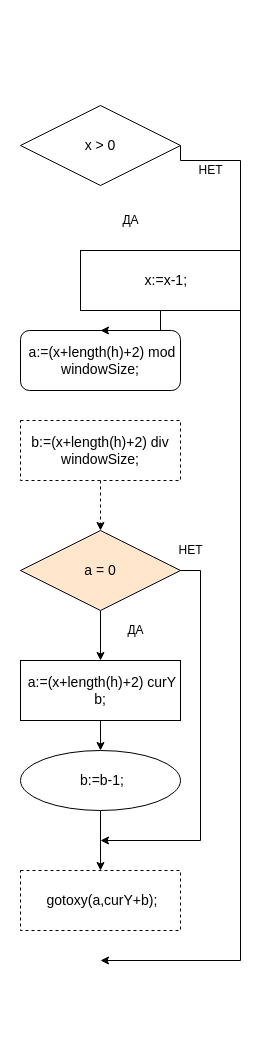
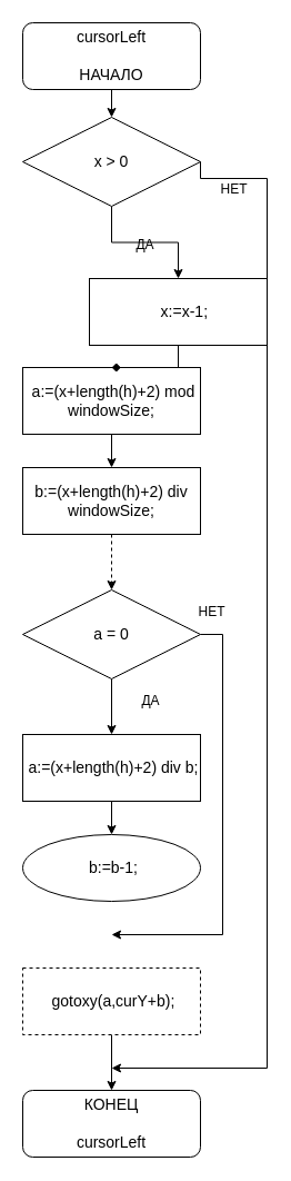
  <mxCell id="0" />
  <mxCell id="1" parent="0" />
+ <mxCell id="2" style="edgeStyle=orthogonalEdgeStyle;rounded=0;orthogonalLoop=1;jettySize=auto;html=1;exitX=0.5;exitY=1;exitDx=0;exitDy=0;entryX=0.5;entryY=0;entryDx=0;entryDy=0;" edge="1" parent="1" source="3" target="6"><mxGeometry relative="1" as="geometry" /></mxCell>
+ <mxCell id="3" value="&lt;font style=&quot;font-size: 14px&quot;&gt;cursorLeft&lt;br&gt;&lt;br&gt;НАЧАЛО&lt;/font&gt;" style="rounded=1;whiteSpace=wrap;html=1;" vertex="1" parent="1"><mxGeometry x="20" y="20" width="160" height="60" as="geometry" /></mxCell>
+ <mxCell id="4" style="edgeStyle=orthogonalEdgeStyle;rounded=0;orthogonalLoop=1;jettySize=auto;html=1;exitX=0.5;exitY=1;exitDx=0;exitDy=0;entryX=0.5;entryY=0;entryDx=0;entryDy=0;" edge="1" parent="1" source="6" target="12"><mxGeometry relative="1" as="geometry" /></mxCell>
  <mxCell id="5" style="edgeStyle=orthogonalEdgeStyle;rounded=0;orthogonalLoop=1;jettySize=auto;html=1;exitX=1;exitY=0.5;exitDx=0;exitDy=0;" edge="1" parent="1" source="6"><mxGeometry relative="1" as="geometry"><mxPoint x="100" y="960" as="targetPoint" /><Array as="points"><mxPoint x="240" y="160" /><mxPoint x="240" y="960" /></Array></mxGeometry></mxCell>
  <mxCell id="6" value="&lt;span style=&quot;font-size: 14px&quot;&gt;x &amp;gt; 0&lt;/span&gt;" style="rhombus;whiteSpace=wrap;html=1;" vertex="1" parent="1"><mxGeometry x="20" y="105" width="160" height="80" as="geometry" /></mxCell>
  <mxCell id="7" style="edgeStyle=orthogonalEdgeStyle;rounded=0;orthogonalLoop=1;jettySize=auto;html=1;exitX=0.5;exitY=1;exitDx=0;exitDy=0;entryX=0.5;entryY=0;entryDx=0;entryDy=0;dashed=1;" edge="1" parent="1" source="8" target="16"><mxGeometry relative="1" as="geometry" /></mxCell>
- <mxCell id="8" value="&lt;span style=&quot;font-size: 14px&quot;&gt;b:=(x+length(h)+2) div windowSize;&lt;/span&gt;" style="rounded=0;whiteSpace=wrap;html=1;dashed=1;" vertex="1" parent="1"><mxGeometry x="20" y="420" width="160" height="60" as="geometry" /></mxCell>
- <mxCell id="10" value="&lt;span style=&quot;font-size: 14px&quot;&gt;&amp;nbsp;a:=(x+length(h)+2) mod windowSize;&lt;/span&gt;" style="whiteSpace=wrap;html=1;rounded=1;" vertex="1" parent="1"><mxGeometry x="20" y="330" width="160" height="60" as="geometry" /></mxCell>
- <mxCell id="11" style="edgeStyle=orthogonalEdgeStyle;rounded=0;orthogonalLoop=1;jettySize=auto;html=1;exitX=0.5;exitY=1;exitDx=0;exitDy=0;entryX=0.5;entryY=0;entryDx=0;entryDy=0;" edge="1" parent="1" source="12" target="10"><mxGeometry relative="1" as="geometry" /></mxCell>
+ <mxCell id="8" value="&lt;span style=&quot;font-size: 14px&quot;&gt;b:=(x+length(h)+2) div windowSize;&lt;/span&gt;" style="rounded=0;whiteSpace=wrap;html=1;" vertex="1" parent="1"><mxGeometry x="20" y="420" width="160" height="60" as="geometry" /></mxCell>
+ <mxCell id="9" style="edgeStyle=orthogonalEdgeStyle;rounded=0;orthogonalLoop=1;jettySize=auto;html=1;exitX=0.5;exitY=1;exitDx=0;exitDy=0;entryX=0.5;entryY=0;entryDx=0;entryDy=0;" edge="1" parent="1" source="10" target="8"><mxGeometry relative="1" as="geometry" /></mxCell>
+ <mxCell id="10" value="&lt;span style=&quot;font-size: 14px&quot;&gt;&amp;nbsp;a:=(x+length(h)+2) mod windowSize;&lt;/span&gt;" style="rounded=0;whiteSpace=wrap;html=1;" vertex="1" parent="1"><mxGeometry x="20" y="330" width="160" height="60" as="geometry" /></mxCell>
+ <mxCell id="11" style="edgeStyle=orthogonalEdgeStyle;rounded=0;orthogonalLoop=1;jettySize=auto;html=1;exitX=0.5;exitY=1;exitDx=0;exitDy=0;entryX=0.5;entryY=0;entryDx=0;entryDy=0;endArrow=diamond;" edge="1" parent="1" source="12" target="10"><mxGeometry relative="1" as="geometry" /></mxCell>
  <mxCell id="12" value="&lt;span style=&quot;font-size: 14px&quot;&gt;&amp;nbsp; &amp;nbsp;x:=x-1;&lt;/span&gt;" style="rounded=0;whiteSpace=wrap;html=1;" vertex="1" parent="1"><mxGeometry x="80" y="250" width="160" height="60" as="geometry" /></mxCell>
  <mxCell id="13" value="ДА" style="text;html=1;align=center;verticalAlign=middle;resizable=0;points=[];autosize=1;strokeColor=none;" vertex="1" parent="1"><mxGeometry x="115" y="210" width="30" height="20" as="geometry" /></mxCell>
  <mxCell id="14" style="edgeStyle=orthogonalEdgeStyle;rounded=0;orthogonalLoop=1;jettySize=auto;html=1;exitX=0.5;exitY=1;exitDx=0;exitDy=0;entryX=0.5;entryY=0;entryDx=0;entryDy=0;" edge="1" parent="1" source="16" target="22"><mxGeometry relative="1" as="geometry" /></mxCell>
  <mxCell id="15" style="edgeStyle=orthogonalEdgeStyle;rounded=0;orthogonalLoop=1;jettySize=auto;html=1;exitX=1;exitY=0.5;exitDx=0;exitDy=0;" edge="1" parent="1" source="16"><mxGeometry relative="1" as="geometry"><mxPoint x="100" y="840" as="targetPoint" /><Array as="points"><mxPoint x="200" y="570" /><mxPoint x="200" y="840" /></Array></mxGeometry></mxCell>
- <mxCell id="16" value="&lt;span style=&quot;font-size: 14px&quot;&gt;a = 0&lt;/span&gt;" style="rhombus;whiteSpace=wrap;html=1;fillColor=#ffe6cc;" vertex="1" parent="1"><mxGeometry x="20" y="530" width="160" height="80" as="geometry" /></mxCell>
+ <mxCell id="16" value="&lt;span style=&quot;font-size: 14px&quot;&gt;a = 0&lt;/span&gt;" style="rhombus;whiteSpace=wrap;html=1;" vertex="1" parent="1"><mxGeometry x="20" y="530" width="160" height="80" as="geometry" /></mxCell>
+ <mxCell id="17" style="edgeStyle=orthogonalEdgeStyle;rounded=0;orthogonalLoop=1;jettySize=auto;html=1;exitX=0.5;exitY=1;exitDx=0;exitDy=0;" edge="1" parent="1" source="18" target="25"><mxGeometry relative="1" as="geometry" /></mxCell>
  <mxCell id="18" value="&lt;span style=&quot;font-size: 14px&quot;&gt;&amp;nbsp;gotoxy(a,curY+b);&lt;/span&gt;" style="rounded=0;whiteSpace=wrap;html=1;dashed=1;" vertex="1" parent="1"><mxGeometry x="20" y="870" width="160" height="60" as="geometry" /></mxCell>
- <mxCell id="19" style="edgeStyle=orthogonalEdgeStyle;rounded=0;orthogonalLoop=1;jettySize=auto;html=1;exitX=0.5;exitY=1;exitDx=0;exitDy=0;entryX=0.5;entryY=0;entryDx=0;entryDy=0;" edge="1" parent="1" source="20" target="18"><mxGeometry relative="1" as="geometry" /></mxCell>
  <mxCell id="20" value="&lt;span style=&quot;font-size: 14px&quot;&gt;&amp;nbsp;b:=b-1;&lt;/span&gt;" style="ellipse;whiteSpace=wrap;html=1;" vertex="1" parent="1"><mxGeometry x="20" y="750" width="160" height="60" as="geometry" /></mxCell>
  <mxCell id="21" style="edgeStyle=orthogonalEdgeStyle;rounded=0;orthogonalLoop=1;jettySize=auto;html=1;exitX=0.5;exitY=1;exitDx=0;exitDy=0;entryX=0.5;entryY=0;entryDx=0;entryDy=0;" edge="1" parent="1" source="22" target="20"><mxGeometry relative="1" as="geometry" /></mxCell>
- <mxCell id="22" value="&lt;span style=&quot;font-size: 14px&quot;&gt;&amp;nbsp;a:=(x+length(h)+2) curY b;&lt;/span&gt;" style="rounded=0;whiteSpace=wrap;html=1;" vertex="1" parent="1"><mxGeometry x="20" y="660" width="160" height="60" as="geometry" /></mxCell>
+ <mxCell id="22" value="&lt;span style=&quot;font-size: 14px&quot;&gt;&amp;nbsp;a:=(x+length(h)+2) div b;&lt;/span&gt;" style="rounded=0;whiteSpace=wrap;html=1;" vertex="1" parent="1"><mxGeometry x="20" y="660" width="160" height="60" as="geometry" /></mxCell>
  <mxCell id="23" value="ДА" style="text;html=1;align=center;verticalAlign=middle;resizable=0;points=[];autosize=1;strokeColor=none;" vertex="1" parent="1"><mxGeometry x="120" y="620" width="30" height="20" as="geometry" /></mxCell>
  <mxCell id="24" value="НЕТ" style="text;html=1;align=center;verticalAlign=middle;resizable=0;points=[];autosize=1;strokeColor=none;" vertex="1" parent="1"><mxGeometry x="170" y="540" width="40" height="20" as="geometry" /></mxCell>
+ <mxCell id="25" value="&lt;font style=&quot;font-size: 14px&quot;&gt;КОНЕЦ&lt;br&gt;&lt;br&gt;cursorLeft&lt;br&gt;&lt;/font&gt;" style="rounded=1;whiteSpace=wrap;html=1;" vertex="1" parent="1"><mxGeometry x="20" y="980" width="160" height="60" as="geometry" /></mxCell>
  <mxCell id="26" value="НЕТ" style="text;html=1;align=center;verticalAlign=middle;resizable=0;points=[];autosize=1;strokeColor=none;" vertex="1" parent="1"><mxGeometry x="190" y="160" width="40" height="20" as="geometry" /></mxCell>
